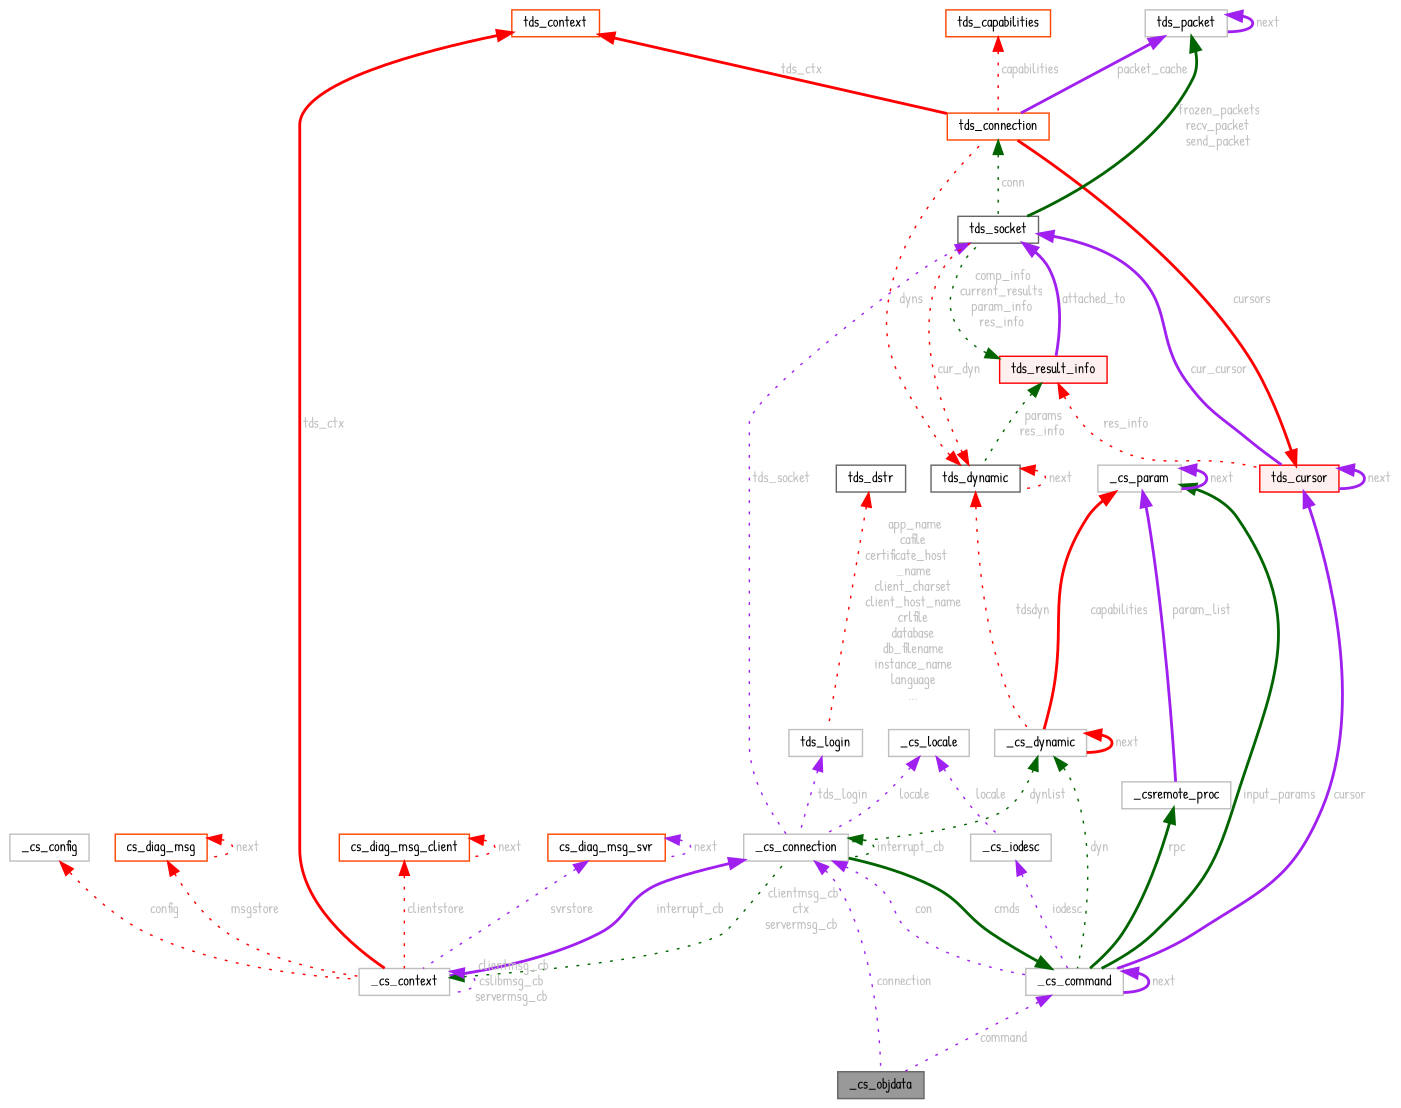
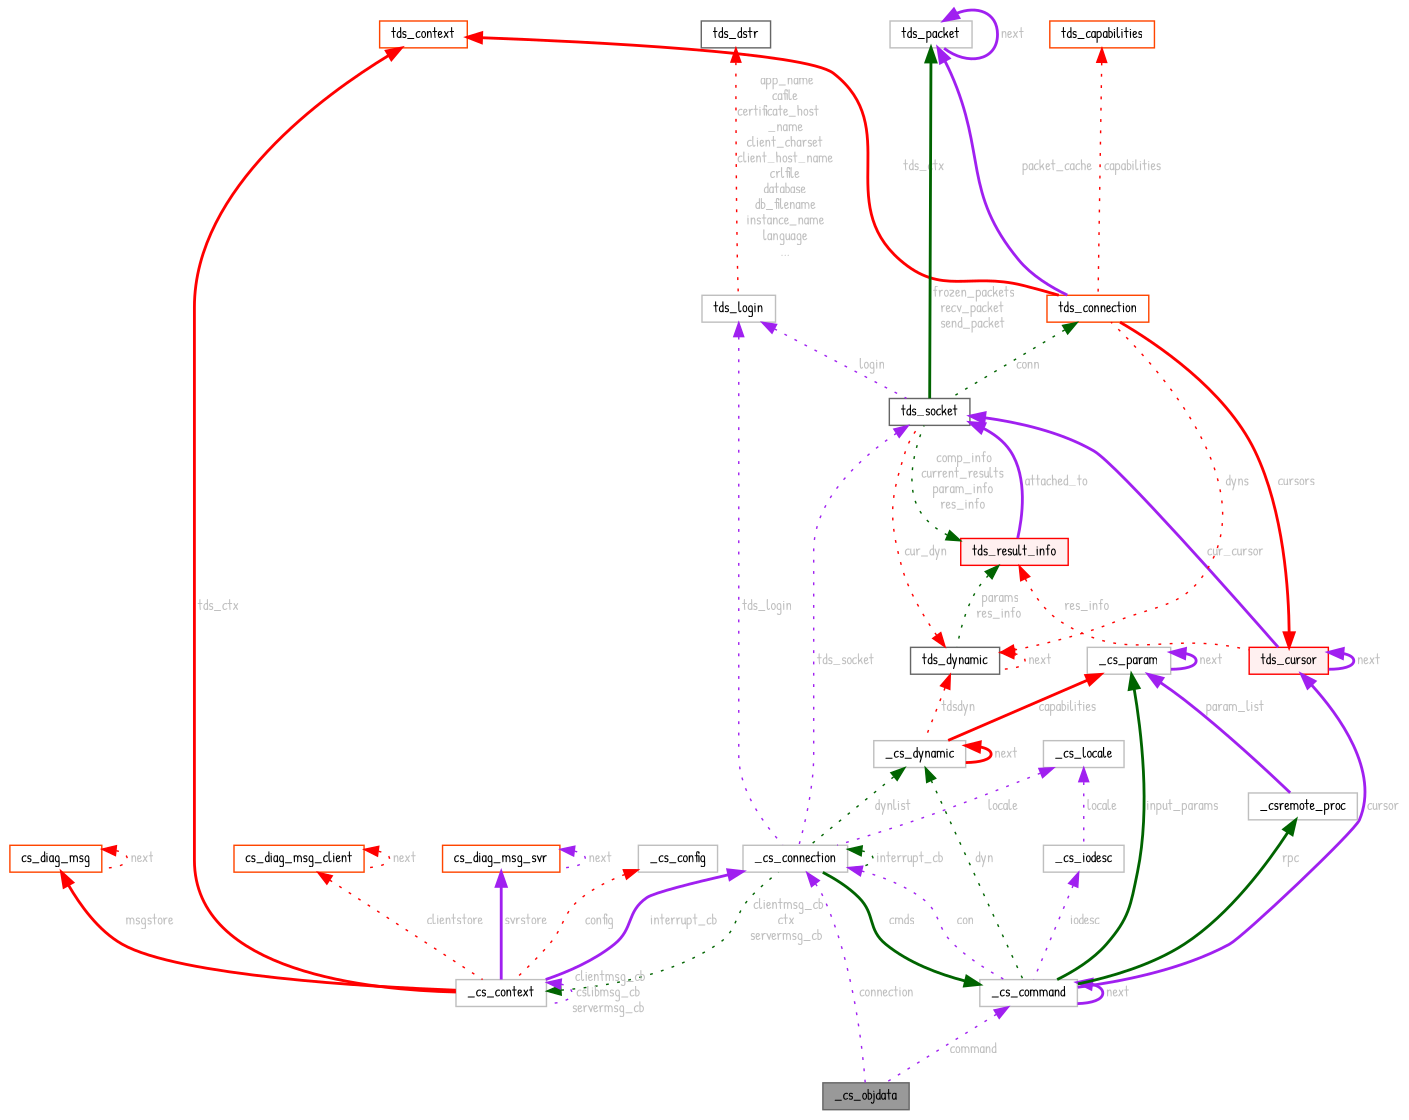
  digraph {
    fontname="Patrick Hand"
    rankdir=TB
    node [color=grey75 fillcolor=white fontname="Patrick Hand" fontsize=10 shape=box style=filled]
    edge [color=purple dir=back fontcolor=grey fontname="Patrick Hand" fontsize=10 labelfontname=Helvetica labelfontsize=10 style=dotted]
    n1 [color=gray40 fillcolor=grey60 fontcolor=black height=0.2 label=_cs_objdata width=0.4]
    n2 [height=0.2 label=_cs_connection width=0.4]
    n3 [height=0.2 label=_cs_context width=0.4]
    n4 [height=0.2 label=_cs_command width=0.4]
    n5 [color=orangered height=0.2 label=cs_diag_msg_client width=0.4]
    n6 [color=orangered height=0.2 label=cs_diag_msg_svr width=0.4]
    n7 [color=orangered height=0.2 label=cs_diag_msg width=0.4]
    n8 [color=orangered height=0.2 label=tds_context width=0.4]
    n9 [color=orangered height=0.2 label=tds_connection width=0.4]
    n10 [color=gray40 height=0.2 label=tds_socket width=0.4]
    n11 [height=0.2 label=_cs_config width=0.4]
    n12 [height=0.2 label=tds_login width=0.4]
    n13 [color=red fillcolor="#FFF0F0" height=0.2 label=tds_result_info width=0.4]
    n14 [color=red fillcolor="#FFF0F0" height=0.2 label=tds_cursor width=0.4]
    n15 [color=gray40 height=0.2 label=tds_dstr width=0.4]
    n16 [color=orangered height=0.2 label=tds_capabilities width=0.4]
    n17 [color=gray40 height=0.2 label=tds_dynamic width=0.4]
    n18 [height=0.2 label=_cs_dynamic width=0.4]
    n19 [height=0.2 label=tds_packet width=0.4]
    n20 [height=0.2 label=_cs_locale width=0.4]
    n21 [height=0.2 label=_cs_iodesc width=0.4]
    n22 [height=0.2 label=_cs_param width=0.4]
    n23 [height=0.2 label=_csremote_proc width=0.4]
    n2 -> n1 [label=" connection"]
    n2 -> n2 [color=darkgreen label=" interrupt_cb"]
    n2 -> n3 [label=" interrupt_cb" style=bold]
    n2 -> n4 [label=" con"]
    n3 -> n2 [color=darkgreen label=" clientmsg_cb\nctx\nservermsg_cb"]
    n3 -> n3 [label=" clientmsg_cb\ncslibmsg_cb\nservermsg_cb"]
    n4 -> n1 [label=" command"]
    n4 -> n2 [color=darkgreen label=" cmds" style=bold]
    n4 -> n4 [label=" next" style=bold]
    n5 -> n3 [color=red label=" clientstore"]
    n5 -> n5 [color=red label=" next"]
-   n6 -> n3 [label=" svrstore"]
+   n6 -> n3 [label=" svrstore" style=bold]
    n6 -> n6 [label=" next"]
-   n7 -> n3 [color=red label=" msgstore"]
+   n7 -> n3 [color=red label=" msgstore" style=bold]
    n7 -> n7 [color=red label=" next"]
    n8 -> n3 [color=red label=" tds_ctx" style=bold]
    n8 -> n9 [color=red label=" tds_ctx" style=bold]
    n9 -> n10 [color=darkgreen label=" conn"]
    n10 -> n2 [label=" tds_socket"]
    n10 -> n13 [label=" attached_to" style=bold]
    n10 -> n14 [label=" cur_cursor" style=bold]
    n11 -> n3 [color=red label=" config"]
    n12 -> n2 [label=" tds_login"]
+   n12 -> n10 [label=" login"]
    n13 -> n10 [color=darkgreen label=" comp_info\ncurrent_results\nparam_info\nres_info"]
    n13 -> n14 [color=red label=" res_info"]
    n13 -> n17 [color=darkgreen label=" params\nres_info"]
    n14 -> n4 [label=" cursor" style=bold]
    n14 -> n9 [color=red label=" cursors" style=bold]
    n14 -> n14 [label=" next" style=bold]
    n15 -> n12 [color=red label=" app_name\ncafile\ncertificate_host\l_name\nclient_charset\nclient_host_name\ncrlfile\ndatabase\ndb_filename\ninstance_name\nlanguage\n..."]
    n16 -> n9 [color=red label=" capabilities"]
    n17 -> n9 [color=red label=" dyns"]
    n17 -> n10 [color=red label=" cur_dyn"]
    n17 -> n17 [color=red label=" next"]
    n17 -> n18 [color=red label=" tdsdyn"]
    n18 -> n2 [color=darkgreen label=" dynlist"]
    n18 -> n4 [color=darkgreen label=" dyn"]
    n18 -> n18 [color=red label=" next" style=bold]
    n19 -> n9 [label=" packet_cache" style=bold]
    n19 -> n10 [color=darkgreen label=" frozen_packets\nrecv_packet\nsend_packet" style=bold]
    n19 -> n19 [label=" next" style=bold]
    n20 -> n2 [label=" locale"]
    n20 -> n21 [label=" locale"]
    n21 -> n4 [label=" iodesc"]
    n22 -> n4 [color=darkgreen label=" input_params" style=bold]
    n22 -> n18 [color=red label=" capabilities" style=bold]
    n22 -> n22 [label=" next" style=bold]
    n22 -> n23 [label=" param_list" style=bold]
    n23 -> n4 [color=darkgreen label=" rpc" style=bold]
  }
